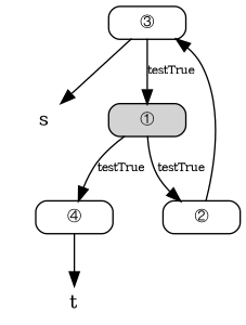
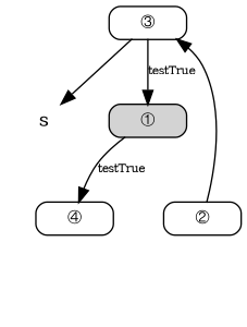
  digraph {
    fontname="DejaVu Serif"
    node [fontname="DejaVu Serif" shape=record fontsize=10.0 style=rounded]
    edge [fontname="DejaVu Serif" fontsize=8.0]
    s [height=0.01 shape=plaintext fontsize="" style=""]
    n2 [height=0.3 label="③"]
    n3 [height=0.3 label="①" style="rounded,filled"]
-   t [height=0.01 shape=plaintext fontsize="" style=""]
    n5 [height=0.3 label="②"]
    n6 [height=0.3 label="④"]
    n2 -> s
    n2 -> n3 [label=testTrue]
-   n3 -> n5 [label=testTrue]
    n3 -> n6 [label=testTrue]
    n5 -> n2
-   n6 -> t
  }
